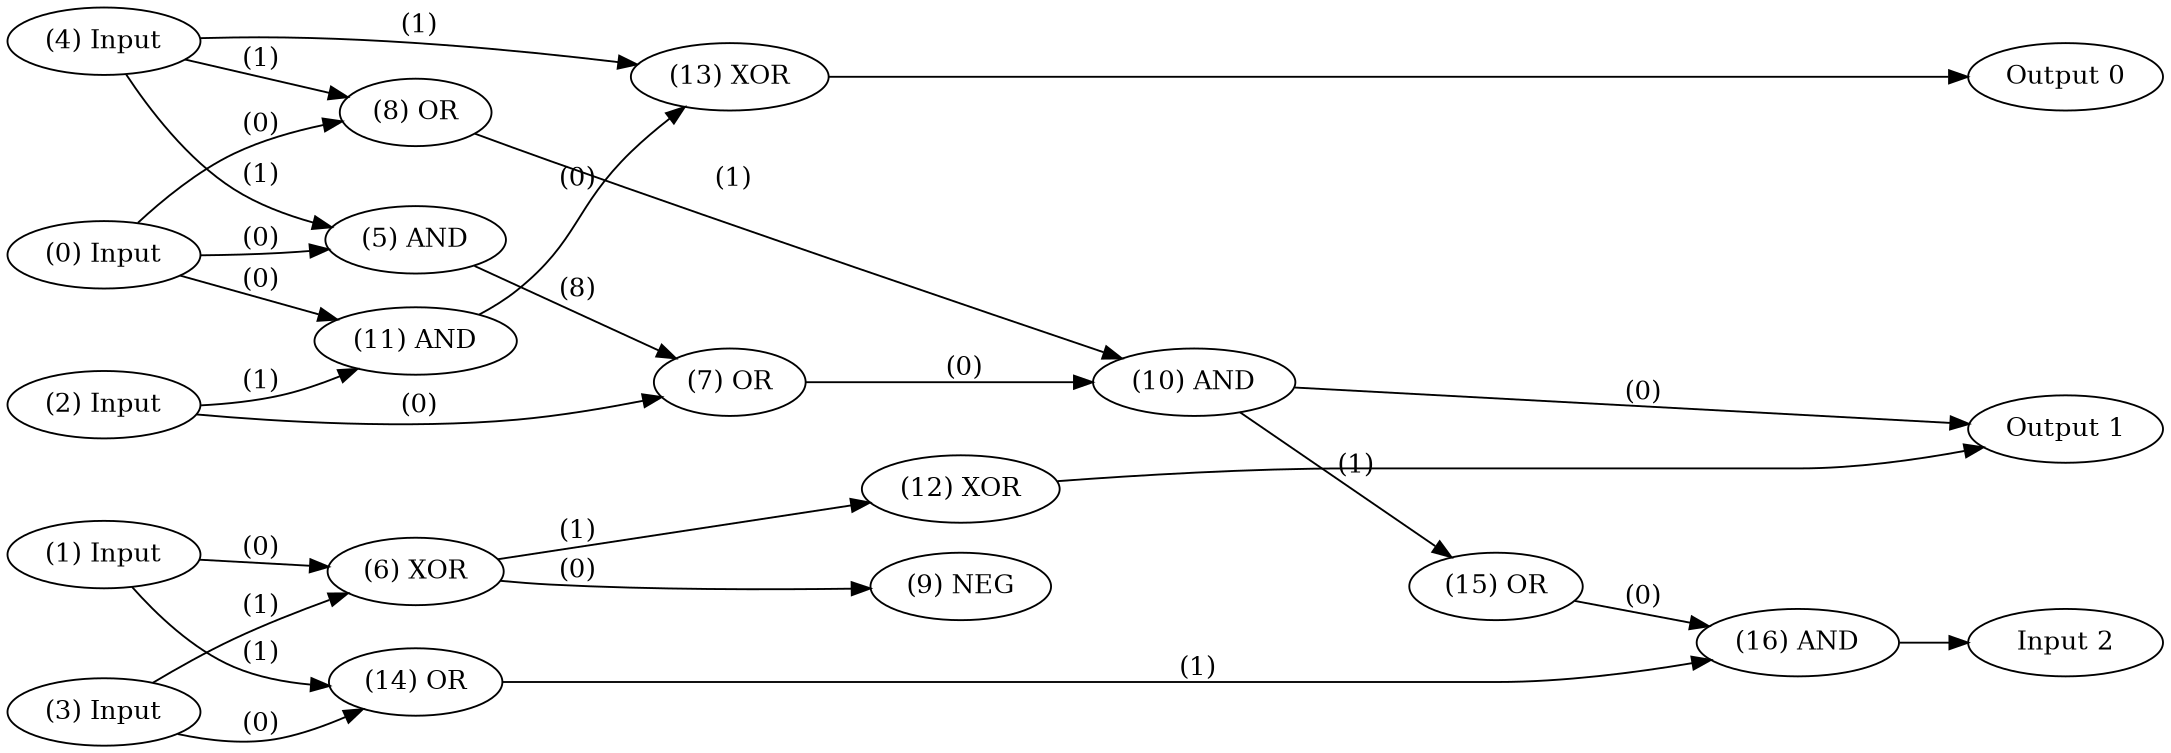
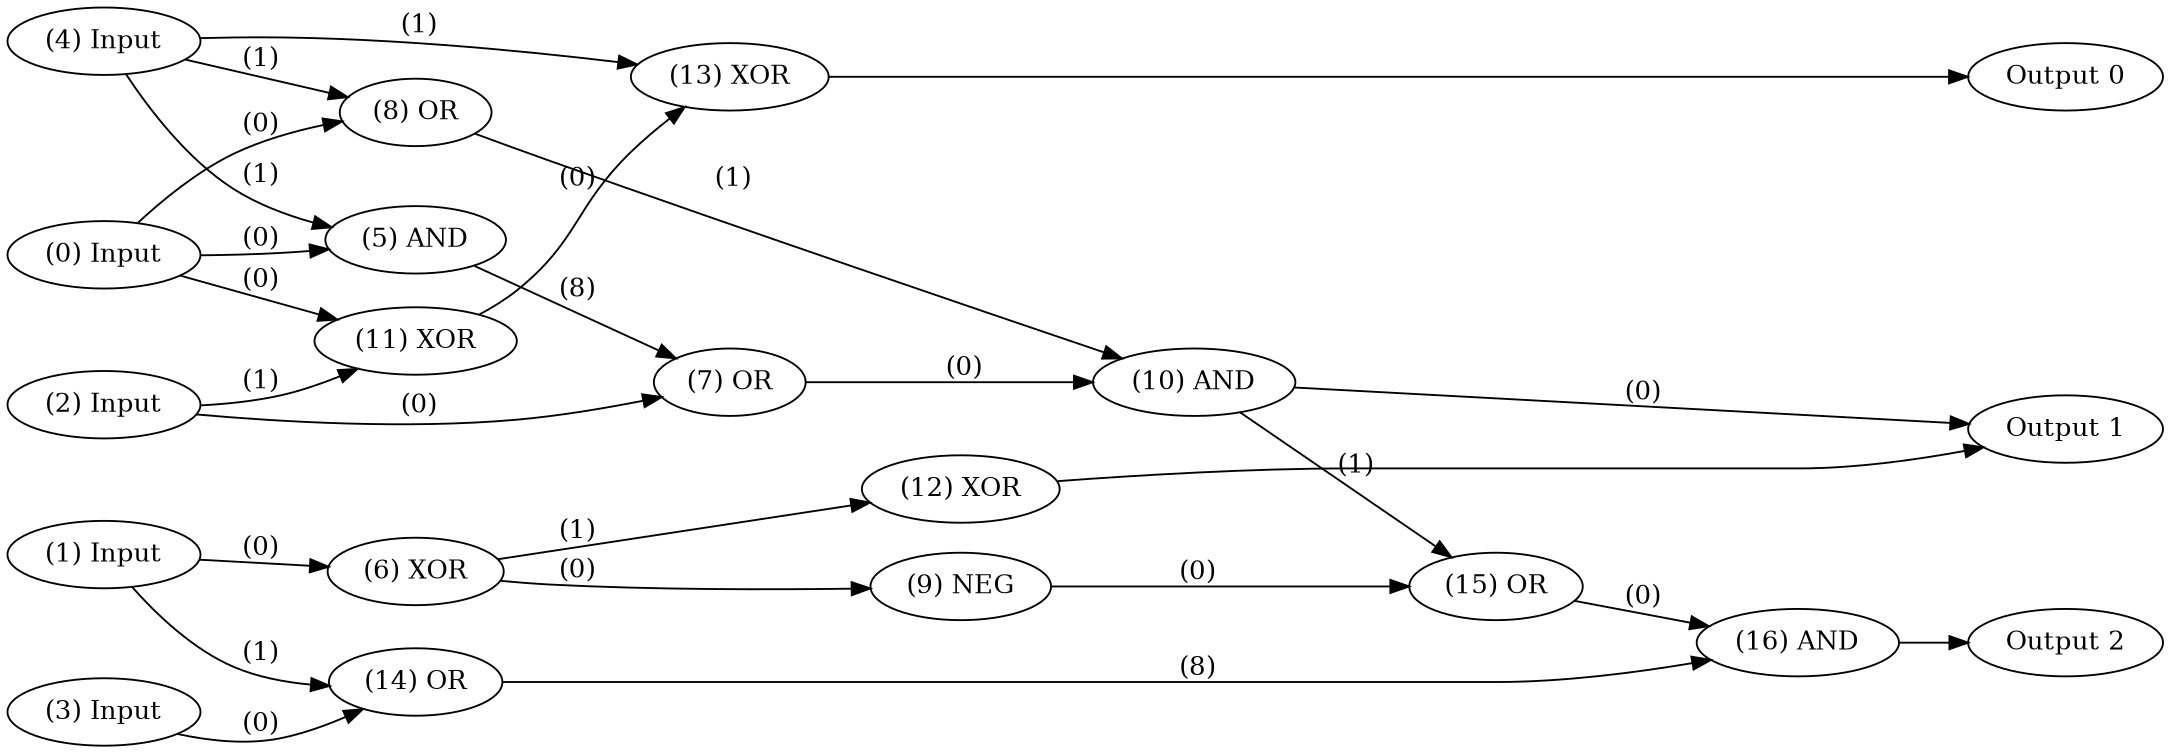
  digraph {
    rankdir=LR
    node [color=black fontcolor=black labelfontcolor=black]
    edge [bold=true color=black fontcolor=black labelfontcolor=black]
    n1 [label="(0) Input"]
    n2 [label="(1) Input"]
    n3 [label="(2) Input"]
    n4 [label="(3) Input"]
    n5 [label="(4) Input"]
    n6 [label="Output 0"]
    n7 [label="Output 1"]
-   n8 [label="Input 2"]
+   n8 [label="Output 2"]
    n9 [label="(5) AND"]
    n10 [label="(8) OR"]
-   n11 [label="(11) AND"]
+   n11 [label="(11) XOR"]
    n12 [label="(6) XOR"]
    n13 [label="(14) OR"]
    n14 [label="(7) OR"]
    n15 [label="(13) XOR"]
    n16 [label="(10) AND"]
    n17 [label="(9) NEG"]
    n18 [label="(12) XOR"]
    n19 [label="(16) AND"]
    n20 [label="(15) OR"]
    subgraph sub_1 {
      rank=source
      n1
      n2
      n3
      n4
      n5
    }
    subgraph sub_2 {
      rank=max
      n6
      n7
      n8
    }
    n1 -> n9 [label=" (0)"]
    n1 -> n10 [label=" (0)"]
    n1 -> n11 [label=" (0)"]
    n2 -> n12 [label=" (0)"]
    n2 -> n13 [label=" (1)"]
    n3 -> n11 [label=" (1)"]
    n3 -> n14 [label=" (0)"]
-   n4 -> n12 [label=" (1)"]
    n4 -> n13 [label=" (0)"]
    n5 -> n9 [label=" (1)"]
    n5 -> n10 [label=" (1)"]
    n5 -> n15 [label=" (1)"]
    n9 -> n14 [label=" (8)"]
    n10 -> n16 [label=" (1)"]
    n11 -> n15 [label=" (0)"]
    n12 -> n17 [label=" (0)"]
    n12 -> n18 [label=" (1)"]
-   n13 -> n19 [label=" (1)"]
+   n13 -> n19 [label=" (8)"]
    n14 -> n16 [label=" (0)"]
    n15 -> n6
    n16 -> n7 [label=" (0)"]
    n16 -> n20 [label=" (1)"]
+   n17 -> n20 [label=" (0)"]
    n18 -> n7
    n19 -> n8
    n20 -> n19 [label=" (0)"]
  }
